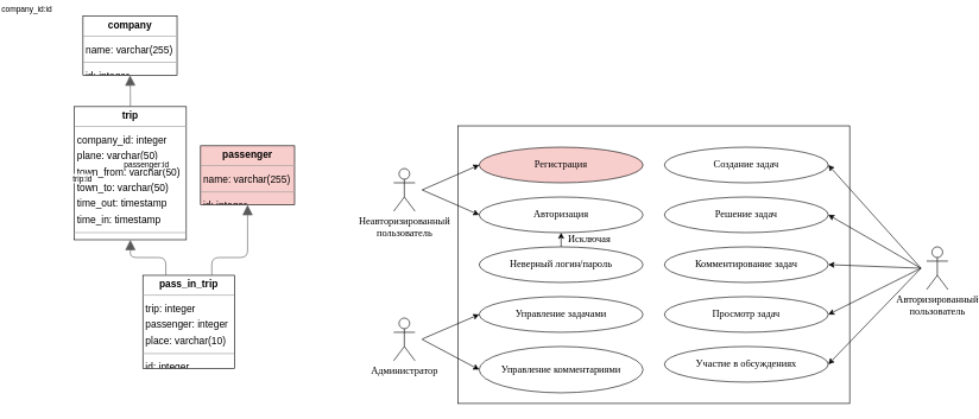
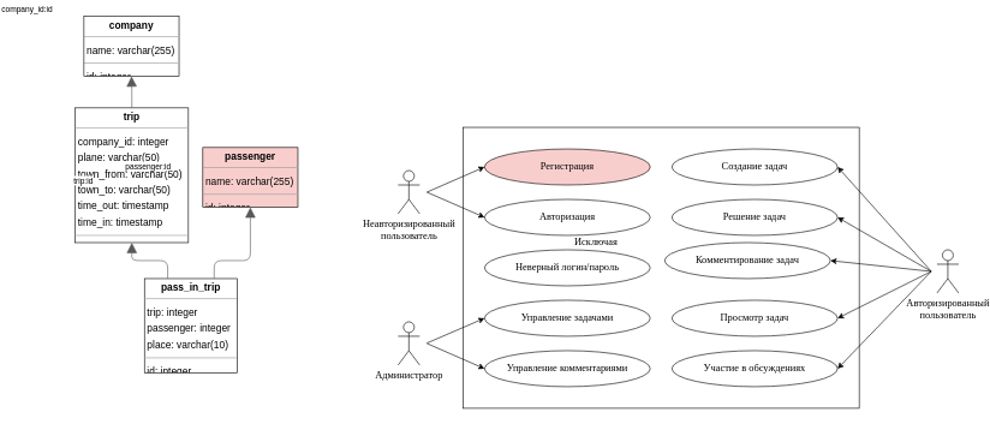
  <mxCell id="0" />
  <mxCell id="1" parent="0" />
  <mxCell id="2" value="&lt;p style=&quot;margin:0px;margin-top:4px;text-align:center;&quot;&gt;&lt;b&gt;company&lt;/b&gt;&lt;/p&gt;&lt;hr size=&quot;1&quot;/&gt;&lt;p style=&quot;margin:0 0 0 4px;line-height:1.6;&quot;&gt; name: varchar(255)&lt;/p&gt;&lt;hr size=&quot;1&quot;/&gt;&lt;p style=&quot;margin:0 0 0 4px;line-height:1.6;&quot;&gt; id: integer&lt;/p&gt;" style="verticalAlign=top;align=left;overflow=fill;fontSize=14;fontFamily=Helvetica;html=1;rounded=0;shadow=0;comic=0;labelBackgroundColor=none;strokeWidth=1;" parent="1" vertex="1"><mxGeometry x="32" y="20" width="132" height="83" as="geometry" /></mxCell>
  <mxCell id="3" value="&lt;p style=&quot;margin:0px;margin-top:4px;text-align:center;&quot;&gt;&lt;b&gt;pass_in_trip&lt;/b&gt;&lt;/p&gt;&lt;hr size=&quot;1&quot;/&gt;&lt;p style=&quot;margin:0 0 0 4px;line-height:1.6;&quot;&gt; trip: integer&lt;br/&gt; passenger: integer&lt;br/&gt; place: varchar(10)&lt;/p&gt;&lt;hr size=&quot;1&quot;/&gt;&lt;p style=&quot;margin:0 0 0 4px;line-height:1.6;&quot;&gt; id: integer&lt;/p&gt;" style="verticalAlign=top;align=left;overflow=fill;fontSize=14;fontFamily=Helvetica;html=1;rounded=0;shadow=0;comic=0;labelBackgroundColor=none;strokeWidth=1;" parent="1" vertex="1"><mxGeometry x="116" y="384" width="129" height="131" as="geometry" /></mxCell>
  <mxCell id="4" value="&lt;p style=&quot;margin:0px;margin-top:4px;text-align:center;&quot;&gt;&lt;b&gt;passenger&lt;/b&gt;&lt;/p&gt;&lt;hr size=&quot;1&quot;/&gt;&lt;p style=&quot;margin:0 0 0 4px;line-height:1.6;&quot;&gt; name: varchar(255)&lt;/p&gt;&lt;hr size=&quot;1&quot;/&gt;&lt;p style=&quot;margin:0 0 0 4px;line-height:1.6;&quot;&gt; id: integer&lt;/p&gt;" style="verticalAlign=top;align=left;overflow=fill;fontSize=14;fontFamily=Helvetica;html=1;rounded=0;shadow=0;comic=0;labelBackgroundColor=none;strokeWidth=1;fillColor=#f8cecc;" parent="1" vertex="1"><mxGeometry x="197" y="202" width="132" height="83" as="geometry" /></mxCell>
  <mxCell id="5" value="&lt;p style=&quot;margin:0px;margin-top:4px;text-align:center;&quot;&gt;&lt;b&gt;trip&lt;/b&gt;&lt;/p&gt;&lt;hr size=&quot;1&quot;/&gt;&lt;p style=&quot;margin:0 0 0 4px;line-height:1.6;&quot;&gt; company_id: integer&lt;br/&gt; plane: varchar(50)&lt;br/&gt; town_from: varchar(50)&lt;br/&gt; town_to: varchar(50)&lt;br/&gt; time_out: timestamp&lt;br/&gt; time_in: timestamp&lt;/p&gt;&lt;hr size=&quot;1&quot;/&gt;&lt;p style=&quot;margin:0 0 0 4px;line-height:1.6;&quot;&gt; id: integer&lt;/p&gt;" style="verticalAlign=top;align=left;overflow=fill;fontSize=14;fontFamily=Helvetica;html=1;rounded=0;shadow=0;comic=0;labelBackgroundColor=none;strokeWidth=1;" parent="1" vertex="1"><mxGeometry x="20" y="147" width="157" height="187" as="geometry" /></mxCell>
  <mxCell id="6" value="" style="html=1;rounded=1;edgeStyle=orthogonalEdgeStyle;dashed=0;startArrow=none;endArrow=block;endSize=12;strokeColor=#595959;exitX=0.750;exitY=0.000;exitDx=0;exitDy=0;entryX=0.500;entryY=1.001;entryDx=0;entryDy=0;" parent="1" source="3" target="4" edge="1"><mxGeometry width="50" height="50" relative="1" as="geometry"><Array as="points"><mxPoint x="213" y="359" /><mxPoint x="263" y="359" /></Array></mxGeometry></mxCell>
  <mxCell id="7" value="passenger:id" style="edgeLabel;resizable=0;html=1;align=left;verticalAlign=top;strokeColor=default;" parent="6" vertex="1" connectable="0"><mxGeometry x="88" y="215" as="geometry" /></mxCell>
  <mxCell id="8" value="" style="html=1;rounded=1;edgeStyle=orthogonalEdgeStyle;dashed=0;startArrow=none;endArrow=block;endSize=12;strokeColor=#595959;exitX=0.250;exitY=0.000;exitDx=0;exitDy=0;entryX=0.500;entryY=1.000;entryDx=0;entryDy=0;" parent="1" source="3" target="5" edge="1"><mxGeometry width="50" height="50" relative="1" as="geometry"><Array as="points"><mxPoint x="148" y="359" /><mxPoint y="359" x="98" /></Array></mxGeometry></mxCell>
  <mxCell id="9" value="trip:id" style="edgeLabel;resizable=0;html=1;align=left;verticalAlign=top;strokeColor=default;" parent="8" vertex="1" connectable="0"><mxGeometry x="16" y="235" as="geometry" /></mxCell>
  <mxCell id="10" value="" style="html=1;rounded=1;edgeStyle=orthogonalEdgeStyle;dashed=0;startArrow=none;endArrow=block;endSize=12;strokeColor=#595959;exitX=0.500;exitY=0.000;exitDx=0;exitDy=0;entryX=0.500;entryY=1.001;entryDx=0;entryDy=0;" parent="1" source="5" target="2" edge="1"><mxGeometry width="50" height="50" relative="1" as="geometry"><Array as="points" /></mxGeometry></mxCell>
  <mxCell id="11" value="company_id:id" style="edgeLabel;resizable=0;html=1;align=left;verticalAlign=top;strokeColor=default;" parent="10" vertex="1" connectable="0"><mxGeometry x="-84" y="-2" as="geometry" /></mxCell>
  <mxCell id="12" value="" style="rounded=0;whiteSpace=wrap;html=1;" vertex="1" parent="1"><mxGeometry x="558" y="174" width="550" height="390" as="geometry" /></mxCell>
  <mxCell id="13" value="&lt;font style=&quot;font-size: 14px;&quot; face=&quot;Times New Roman&quot;&gt;Авторизация&lt;/font&gt;" style="ellipse;whiteSpace=wrap;html=1;" vertex="1" parent="1"><mxGeometry x="588" y="274" width="230" height="50" as="geometry" /></mxCell>
  <mxCell id="14" value="&lt;font face=&quot;Times New Roman&quot; style=&quot;font-size: 14px;&quot;&gt;Создание задач&lt;/font&gt;" style="ellipse;whiteSpace=wrap;html=1;" vertex="1" parent="1"><mxGeometry x="848" y="204" width="230" height="50" as="geometry" /></mxCell>
  <mxCell id="15" value="&lt;font style=&quot;font-size: 14px;&quot; face=&quot;Times New Roman&quot;&gt;Неавторизированный &lt;br&gt;пользователь&lt;/font&gt;" style="shape=umlActor;verticalLabelPosition=bottom;verticalAlign=top;html=1;outlineConnect=0;" vertex="1" parent="1"><mxGeometry x="468" y="234" width="30" height="60" as="geometry" /></mxCell>
  <mxCell id="16" value="" style="endArrow=classic;html=1;rounded=0;entryX=0;entryY=0.5;entryDx=0;entryDy=0;" edge="1" parent="1" target="13"><mxGeometry width="50" height="50" relative="1" as="geometry"><mxPoint x="508" y="264" as="sourcePoint" /><mxPoint x="248" y="314" as="targetPoint" /></mxGeometry></mxCell>
  <mxCell id="17" value="&lt;font style=&quot;font-size: 14px;&quot; face=&quot;Times New Roman&quot;&gt;Авторизированный&lt;br&gt;пользователь&lt;/font&gt;" style="shape=umlActor;verticalLabelPosition=bottom;verticalAlign=top;html=1;outlineConnect=0;" vertex="1" parent="1"><mxGeometry x="1216" y="344" width="30" height="60" as="geometry" /></mxCell>
- <mxCell id="18" style="edgeStyle=orthogonalEdgeStyle;rounded=0;orthogonalLoop=1;jettySize=auto;html=1;exitX=0.5;exitY=0;exitDx=0;exitDy=0;entryX=0.5;entryY=1;entryDx=0;entryDy=0;" edge="1" parent="1" source="19" target="13"><mxGeometry relative="1" as="geometry" /></mxCell>
  <mxCell id="19" value="&lt;font face=&quot;Times New Roman&quot; style=&quot;font-size: 14px;&quot;&gt;Неверный логин/пароль&lt;/font&gt;" style="ellipse;whiteSpace=wrap;html=1;" vertex="1" parent="1"><mxGeometry x="588" y="344" width="230" height="50" as="geometry" /></mxCell>
  <mxCell id="20" value="&lt;font face=&quot;Times New Roman&quot; style=&quot;font-size: 14px;&quot;&gt;Исключая&lt;/font&gt;" style="text;html=1;strokeColor=none;fillColor=none;align=center;verticalAlign=middle;whiteSpace=wrap;rounded=0;" vertex="1" parent="1"><mxGeometry x="713" y="319" width="60" height="30" as="geometry" /></mxCell>
  <mxCell id="21" value="&lt;font face=&quot;Times New Roman&quot; style=&quot;font-size: 14px;&quot;&gt;Решение задач&lt;/font&gt;" style="ellipse;whiteSpace=wrap;html=1;" vertex="1" parent="1"><mxGeometry x="848" y="274" width="230" height="50" as="geometry" /></mxCell>
- <mxCell id="22" value="&lt;font face=&quot;Times New Roman&quot; style=&quot;font-size: 14px;&quot;&gt;Комментирование задач&lt;/font&gt;" style="ellipse;whiteSpace=wrap;html=1;" vertex="1" parent="1"><mxGeometry x="848" y="344" width="230" height="50" as="geometry" /></mxCell>
+ <mxCell id="22" value="&lt;font face=&quot;Times New Roman&quot; style=&quot;font-size: 14px;&quot;&gt;Комментирование задач&lt;/font&gt;" style="ellipse;whiteSpace=wrap;html=1;" vertex="1" parent="1"><mxGeometry x="838" y="334" width="230" height="50" as="geometry" /></mxCell>
  <mxCell id="23" value="&lt;font face=&quot;Times New Roman&quot; style=&quot;font-size: 14px;&quot;&gt;Просмотр задач&lt;/font&gt;" style="ellipse;whiteSpace=wrap;html=1;" vertex="1" parent="1"><mxGeometry x="848" y="414" width="230" height="50" as="geometry" /></mxCell>
  <mxCell id="24" value="&lt;font face=&quot;Times New Roman&quot; style=&quot;font-size: 14px;&quot;&gt;Участие в обсуждениях&lt;/font&gt;" style="ellipse;whiteSpace=wrap;html=1;" vertex="1" parent="1"><mxGeometry x="848" y="484" width="230" height="50" as="geometry" /></mxCell>
  <mxCell id="25" value="" style="endArrow=classic;html=1;rounded=0;entryX=1;entryY=0.5;entryDx=0;entryDy=0;" edge="1" parent="1" target="14"><mxGeometry width="50" height="50" relative="1" as="geometry"><mxPoint x="1208" y="374" as="sourcePoint" /><mxPoint x="808" y="294" as="targetPoint" /></mxGeometry></mxCell>
  <mxCell id="26" value="" style="endArrow=classic;html=1;rounded=0;entryX=1;entryY=0.5;entryDx=0;entryDy=0;" edge="1" parent="1" target="21"><mxGeometry width="50" height="50" relative="1" as="geometry"><mxPoint x="1208" y="374" as="sourcePoint" /><mxPoint x="1088" y="239" as="targetPoint" /></mxGeometry></mxCell>
  <mxCell id="27" value="" style="endArrow=classic;html=1;rounded=0;entryX=1;entryY=0.5;entryDx=0;entryDy=0;" edge="1" parent="1" target="22"><mxGeometry width="50" height="50" relative="1" as="geometry"><mxPoint x="1208" y="374" as="sourcePoint" /><mxPoint x="1088" y="309" as="targetPoint" /></mxGeometry></mxCell>
  <mxCell id="28" value="" style="endArrow=classic;html=1;rounded=0;entryX=1;entryY=0.5;entryDx=0;entryDy=0;" edge="1" parent="1" target="23"><mxGeometry width="50" height="50" relative="1" as="geometry"><mxPoint x="1208" y="374" as="sourcePoint" /><mxPoint x="1088" y="379" as="targetPoint" /></mxGeometry></mxCell>
  <mxCell id="29" value="" style="endArrow=classic;html=1;rounded=0;entryX=1;entryY=0.5;entryDx=0;entryDy=0;" edge="1" parent="1" target="24"><mxGeometry width="50" height="50" relative="1" as="geometry"><mxPoint x="1208" y="374" as="sourcePoint" /><mxPoint x="1088" y="449" as="targetPoint" /></mxGeometry></mxCell>
  <mxCell id="30" value="&lt;font face=&quot;Times New Roman&quot;&gt;&lt;span style=&quot;font-size: 14px;&quot;&gt;Администратор&lt;/span&gt;&lt;/font&gt;" style="shape=umlActor;verticalLabelPosition=bottom;verticalAlign=top;html=1;outlineConnect=0;" vertex="1" parent="1"><mxGeometry x="468" y="444" width="30" height="60" as="geometry" /></mxCell>
  <mxCell id="31" value="&lt;font face=&quot;Times New Roman&quot; style=&quot;font-size: 14px;&quot;&gt;Управление задачами&lt;/font&gt;" style="ellipse;whiteSpace=wrap;html=1;" vertex="1" parent="1"><mxGeometry x="588" y="414" width="230" height="50" as="geometry" /></mxCell>
- <mxCell id="32" value="&lt;font face=&quot;Times New Roman&quot; style=&quot;font-size: 14px;&quot;&gt;Управление комментариями&lt;/font&gt;" style="ellipse;whiteSpace=wrap;html=1;" vertex="1" parent="1"><mxGeometry x="588" y="484" width="230" height="65" as="geometry" /></mxCell>
+ <mxCell id="32" value="&lt;font face=&quot;Times New Roman&quot; style=&quot;font-size: 14px;&quot;&gt;Управление комментариями&lt;/font&gt;" style="ellipse;whiteSpace=wrap;html=1;" vertex="1" parent="1"><mxGeometry x="588" y="484" width="230" height="50" as="geometry" /></mxCell>
  <mxCell id="33" value="" style="endArrow=classic;html=1;rounded=0;entryX=0;entryY=0.5;entryDx=0;entryDy=0;" edge="1" parent="1" target="31"><mxGeometry width="50" height="50" relative="1" as="geometry"><mxPoint x="508" y="473.5" as="sourcePoint" /><mxPoint x="588" y="473.5" as="targetPoint" /></mxGeometry></mxCell>
  <mxCell id="34" value="" style="endArrow=classic;html=1;rounded=0;entryX=0;entryY=0.5;entryDx=0;entryDy=0;" edge="1" parent="1" target="32"><mxGeometry width="50" height="50" relative="1" as="geometry"><mxPoint x="508" y="474" as="sourcePoint" /><mxPoint x="598" y="449" as="targetPoint" /></mxGeometry></mxCell>
  <mxCell id="35" value="&lt;font face=&quot;Times New Roman&quot; style=&quot;font-size: 14px;&quot;&gt;Регистрация&lt;/font&gt;" style="ellipse;whiteSpace=wrap;html=1;fillColor=#f8cecc;" vertex="1" parent="1"><mxGeometry x="588" y="204" width="230" height="50" as="geometry" /></mxCell>
  <mxCell id="36" value="" style="endArrow=classic;html=1;rounded=0;entryX=0;entryY=0.5;entryDx=0;entryDy=0;" edge="1" parent="1" target="35"><mxGeometry width="50" height="50" relative="1" as="geometry"><mxPoint x="508" y="264" as="sourcePoint" /><mxPoint x="598" y="309" as="targetPoint" /></mxGeometry></mxCell>
